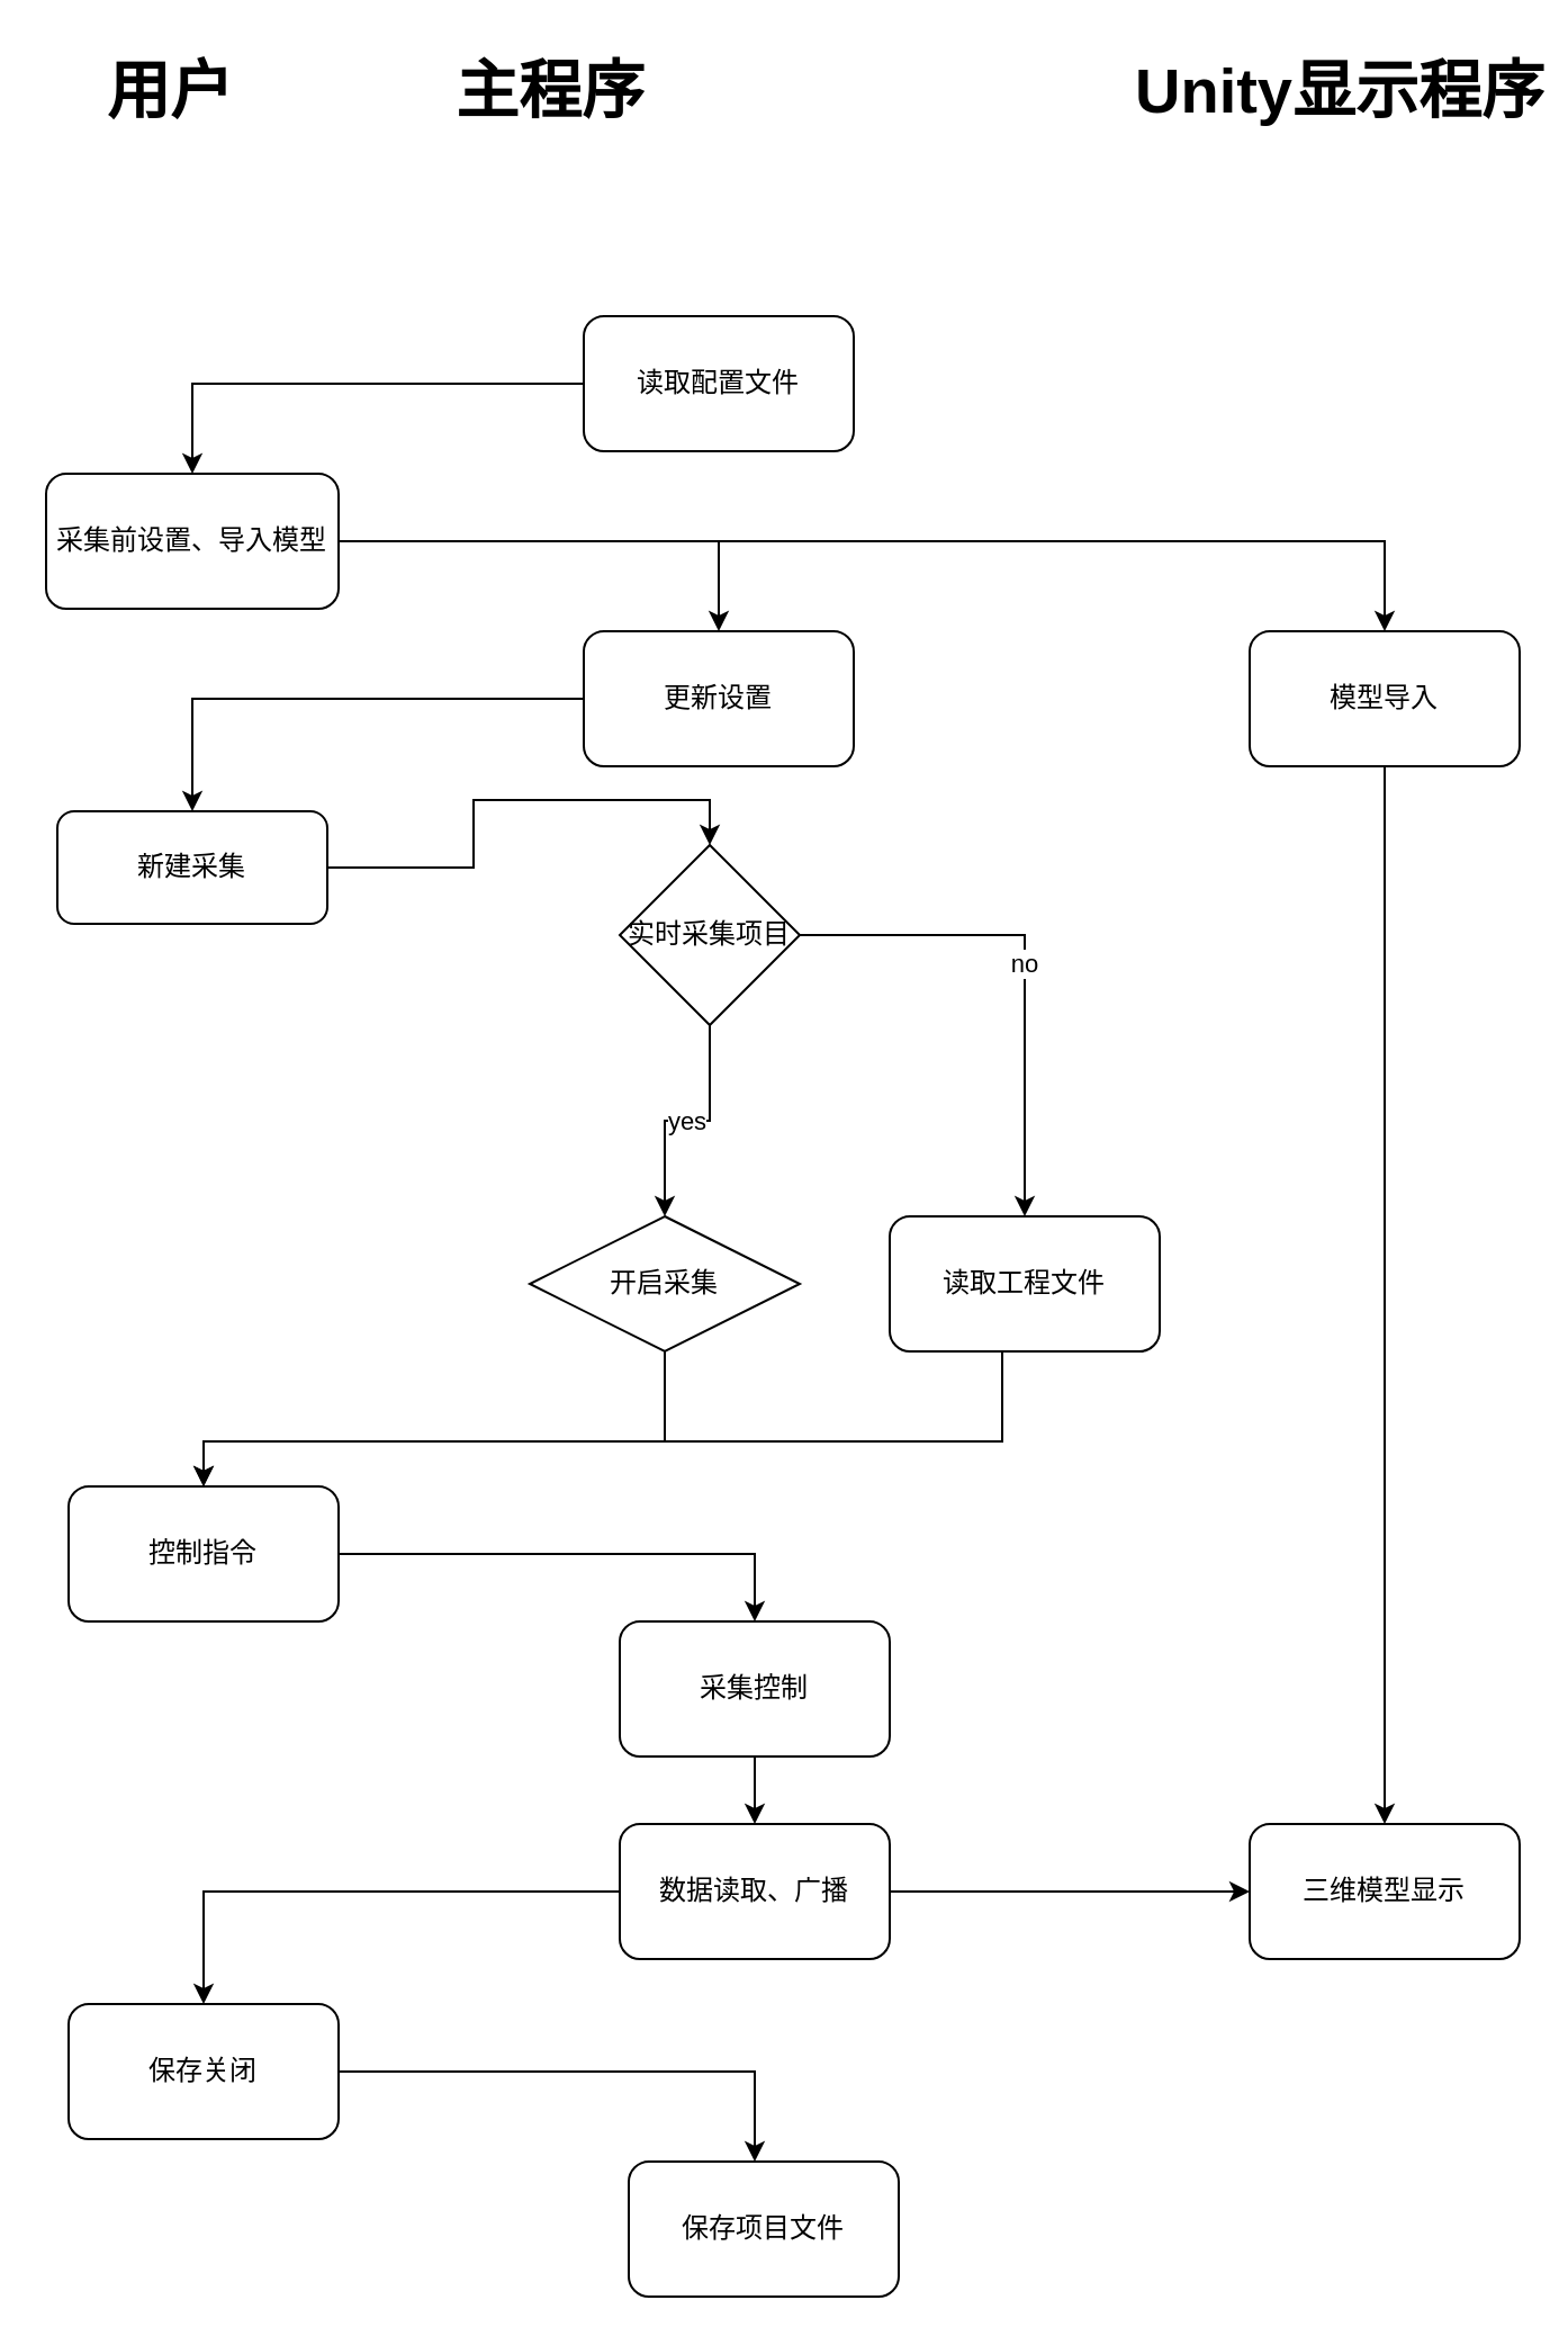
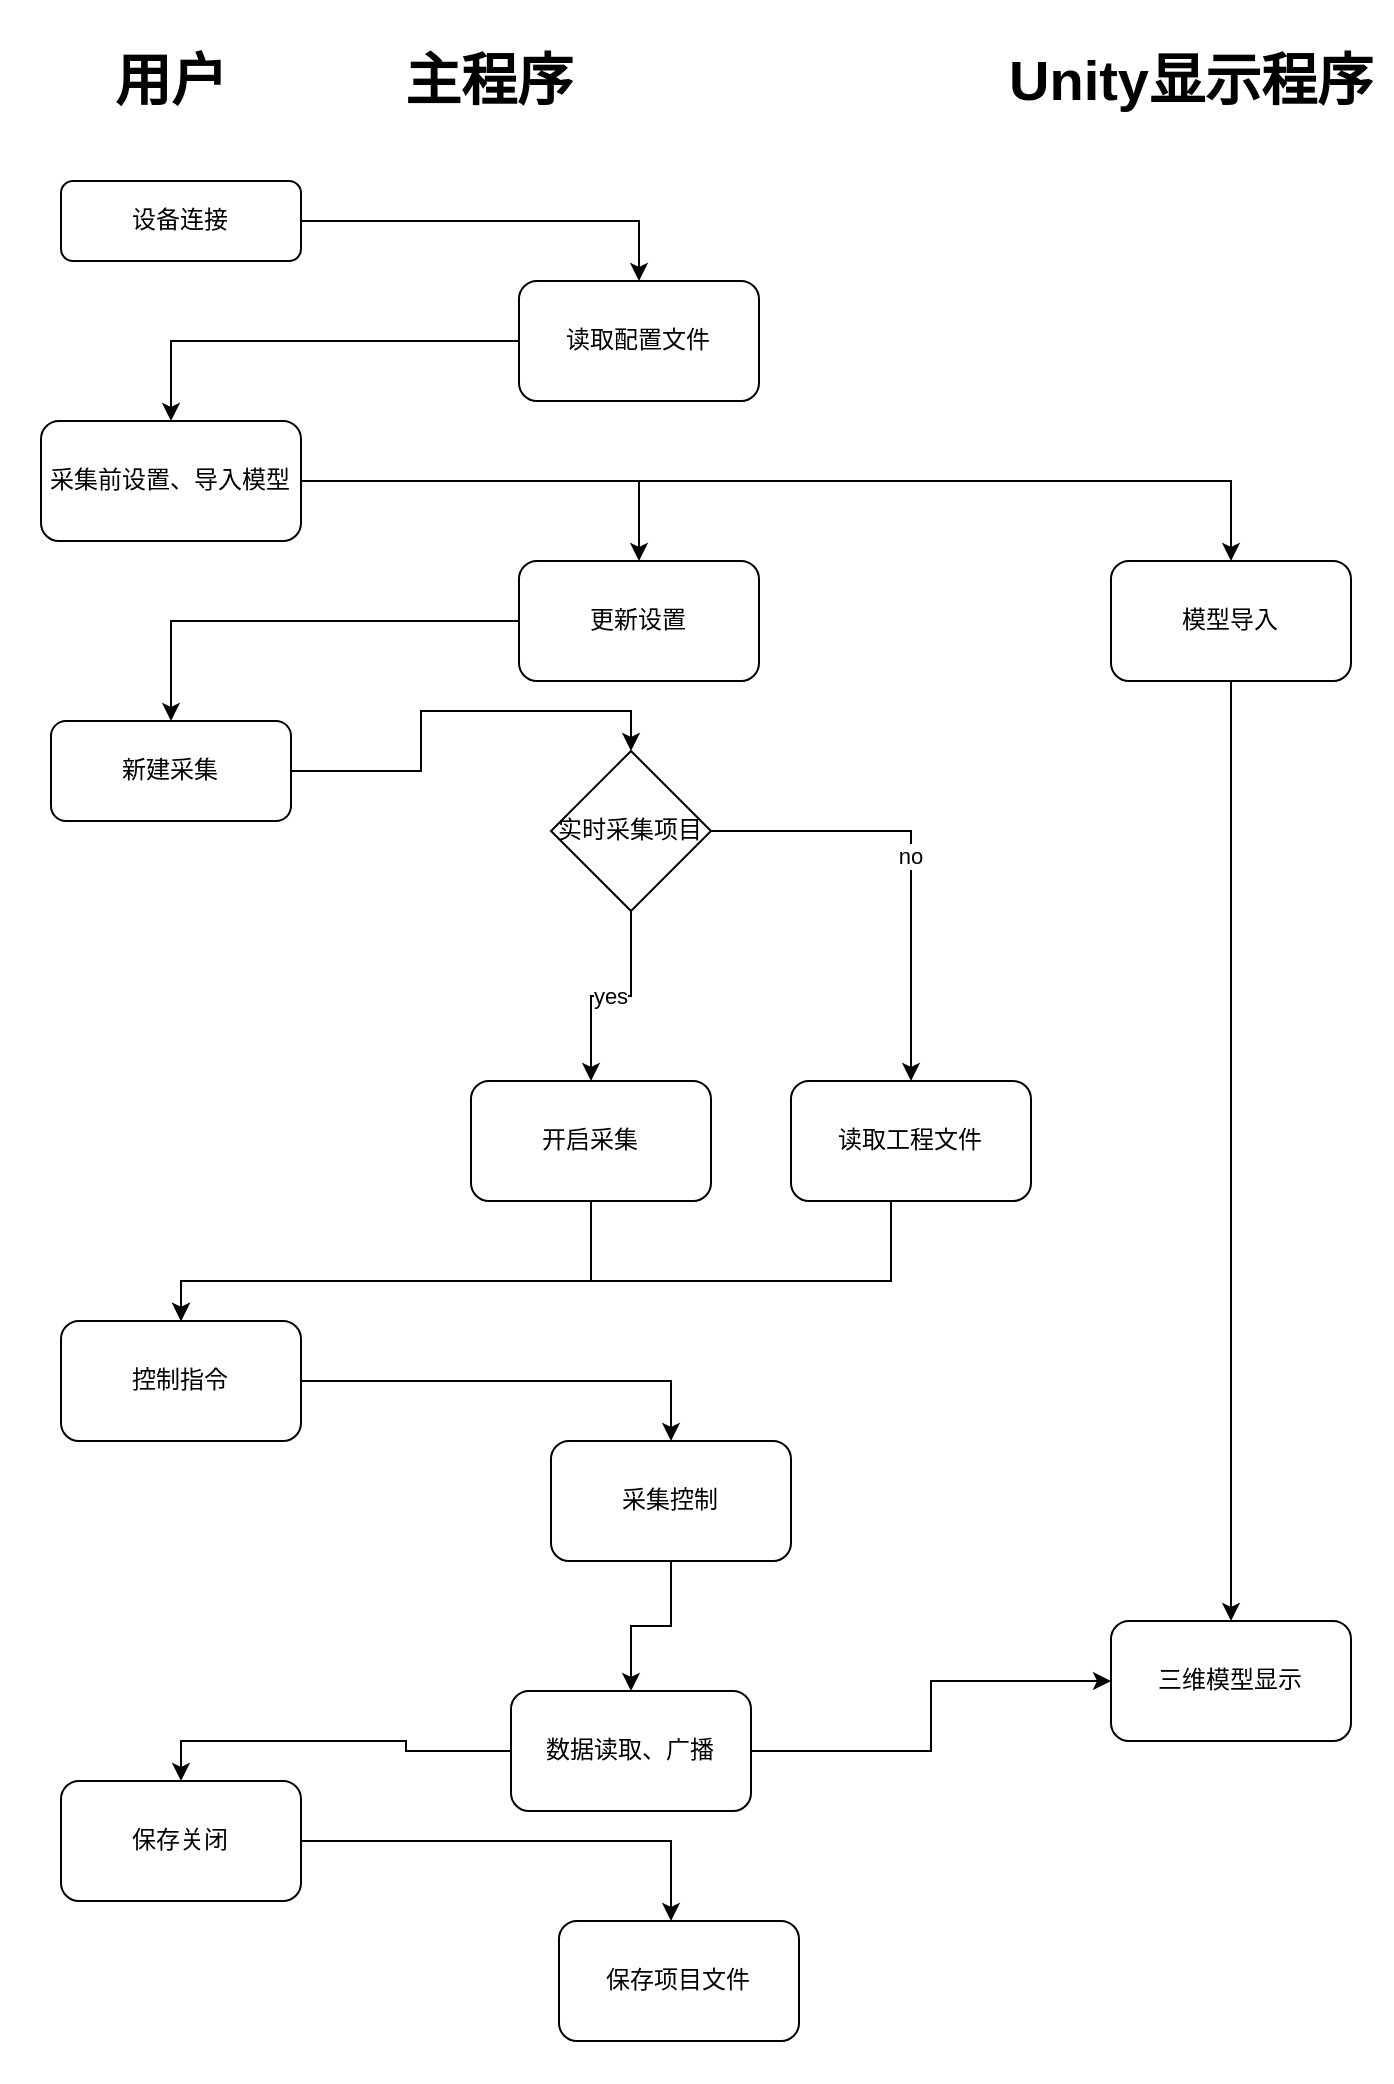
  <mxCell id="0" />
  <mxCell id="1" parent="0" />
+ <mxCell id="2" style="edgeStyle=orthogonalEdgeStyle;rounded=0;orthogonalLoop=1;jettySize=auto;html=1;entryX=0.5;entryY=0;entryDx=0;entryDy=0;" edge="1" parent="1" source="3" target="5"><mxGeometry relative="1" as="geometry"><mxPoint x="325" y="160" as="targetPoint" /></mxGeometry></mxCell>
+ <mxCell id="3" value="设备连接" style="rounded=1;whiteSpace=wrap;html=1;fontSize=12;glass=0;strokeWidth=1;shadow=0;" parent="1" vertex="1"><mxGeometry x="30" y="90" width="120" height="40" as="geometry" /></mxCell>
  <mxCell id="4" style="edgeStyle=orthogonalEdgeStyle;rounded=0;orthogonalLoop=1;jettySize=auto;html=1;entryX=0.5;entryY=0;entryDx=0;entryDy=0;" edge="1" parent="1" source="5" target="16"><mxGeometry relative="1" as="geometry" /></mxCell>
  <mxCell id="5" value="读取配置文件" style="rounded=1;whiteSpace=wrap;html=1;" vertex="1" parent="1"><mxGeometry x="259" y="140" width="120" height="60" as="geometry" /></mxCell>
  <mxCell id="6" value="no" style="edgeStyle=orthogonalEdgeStyle;rounded=0;orthogonalLoop=1;jettySize=auto;html=1;exitX=1;exitY=0.5;exitDx=0;exitDy=0;entryX=0.5;entryY=0;entryDx=0;entryDy=0;" edge="1" parent="1" source="8" target="10"><mxGeometry relative="1" as="geometry" /></mxCell>
  <mxCell id="7" value="yes" style="edgeStyle=orthogonalEdgeStyle;rounded=0;orthogonalLoop=1;jettySize=auto;html=1;exitX=0.5;exitY=1;exitDx=0;exitDy=0;entryX=0.5;entryY=0;entryDx=0;entryDy=0;" edge="1" parent="1" source="8" target="12"><mxGeometry relative="1" as="geometry"><mxPoint x="325" y="470" as="targetPoint" /></mxGeometry></mxCell>
  <mxCell id="8" value="实时采集项目" style="rhombus;whiteSpace=wrap;html=1;" vertex="1" parent="1"><mxGeometry x="275" y="375" width="80" height="80" as="geometry" /></mxCell>
  <mxCell id="9" style="edgeStyle=orthogonalEdgeStyle;rounded=0;orthogonalLoop=1;jettySize=auto;html=1;entryX=0.5;entryY=0;entryDx=0;entryDy=0;" edge="1" parent="1" source="10" target="24"><mxGeometry relative="1" as="geometry"><Array as="points"><mxPoint x="445" y="640" /><mxPoint x="90" y="640" /></Array></mxGeometry></mxCell>
  <mxCell id="10" value="读取工程文件" style="rounded=1;whiteSpace=wrap;html=1;" vertex="1" parent="1"><mxGeometry x="395" y="540" width="120" height="60" as="geometry" /></mxCell>
  <mxCell id="11" style="edgeStyle=orthogonalEdgeStyle;rounded=0;orthogonalLoop=1;jettySize=auto;html=1;entryX=0.5;entryY=0;entryDx=0;entryDy=0;" edge="1" parent="1" source="12" target="24"><mxGeometry relative="1" as="geometry"><mxPoint x="365" y="600" as="targetPoint" /><Array as="points"><mxPoint x="295" y="640" /><mxPoint x="90" y="640" /></Array></mxGeometry></mxCell>
- <mxCell id="12" value="开启采集" style="rhombus;whiteSpace=wrap;html=1;" vertex="1" parent="1"><mxGeometry x="235" y="540" width="120" height="60" as="geometry" /></mxCell>
+ <mxCell id="12" value="开启采集" style="rounded=1;whiteSpace=wrap;html=1;" vertex="1" parent="1"><mxGeometry x="235" y="540" width="120" height="60" as="geometry" /></mxCell>
  <mxCell id="13" style="edgeStyle=orthogonalEdgeStyle;rounded=0;orthogonalLoop=1;jettySize=auto;html=1;entryX=0.5;entryY=0;entryDx=0;entryDy=0;" edge="1" parent="1" source="14" target="8"><mxGeometry relative="1" as="geometry" /></mxCell>
  <mxCell id="14" value="新建采集" style="rounded=1;whiteSpace=wrap;html=1;" vertex="1" parent="1"><mxGeometry x="25" y="360" width="120" height="50" as="geometry" /></mxCell>
  <mxCell id="15" style="edgeStyle=orthogonalEdgeStyle;rounded=0;orthogonalLoop=1;jettySize=auto;html=1;exitX=1;exitY=0.5;exitDx=0;exitDy=0;entryX=0.5;entryY=0;entryDx=0;entryDy=0;" edge="1" parent="1" source="16" target="18"><mxGeometry relative="1" as="geometry" /></mxCell>
  <mxCell id="16" value="采集前设置、导入模型" style="rounded=1;whiteSpace=wrap;html=1;" vertex="1" parent="1"><mxGeometry x="20" y="210" width="130" height="60" as="geometry" /></mxCell>
  <mxCell id="17" style="edgeStyle=orthogonalEdgeStyle;rounded=0;orthogonalLoop=1;jettySize=auto;html=1;entryX=0.5;entryY=0;entryDx=0;entryDy=0;" edge="1" parent="1" source="18" target="14"><mxGeometry relative="1" as="geometry" /></mxCell>
  <mxCell id="18" value="更新设置" style="rounded=1;whiteSpace=wrap;html=1;" vertex="1" parent="1"><mxGeometry x="259" y="280" width="120" height="60" as="geometry" /></mxCell>
  <mxCell id="19" value="三维模型显示" style="rounded=1;whiteSpace=wrap;html=1;" vertex="1" parent="1"><mxGeometry x="555" y="810" width="120" height="60" as="geometry" /></mxCell>
  <mxCell id="20" style="edgeStyle=orthogonalEdgeStyle;rounded=0;orthogonalLoop=1;jettySize=auto;html=1;entryX=0.5;entryY=0;entryDx=0;entryDy=0;" edge="1" parent="1" source="21" target="19"><mxGeometry relative="1" as="geometry" /></mxCell>
  <mxCell id="21" value="模型导入" style="rounded=1;whiteSpace=wrap;html=1;" vertex="1" parent="1"><mxGeometry x="555" y="280" width="120" height="60" as="geometry" /></mxCell>
  <mxCell id="22" value="" style="endArrow=classic;html=1;rounded=0;entryX=0.5;entryY=0;entryDx=0;entryDy=0;" edge="1" parent="1" target="21"><mxGeometry width="50" height="50" relative="1" as="geometry"><mxPoint x="155" y="240" as="sourcePoint" /><mxPoint x="515" y="200" as="targetPoint" /><Array as="points"><mxPoint x="615" y="240" /></Array></mxGeometry></mxCell>
  <mxCell id="23" value="" style="edgeStyle=orthogonalEdgeStyle;rounded=0;orthogonalLoop=1;jettySize=auto;html=1;entryX=0.5;entryY=0;entryDx=0;entryDy=0;" edge="1" parent="1" source="24" target="26"><mxGeometry relative="1" as="geometry"><Array as="points"><mxPoint x="335" y="690" /></Array></mxGeometry></mxCell>
  <mxCell id="24" value="控制指令" style="rounded=1;whiteSpace=wrap;html=1;" vertex="1" parent="1"><mxGeometry x="30" y="660" width="120" height="60" as="geometry" /></mxCell>
  <mxCell id="25" style="edgeStyle=orthogonalEdgeStyle;rounded=0;orthogonalLoop=1;jettySize=auto;html=1;entryX=0.5;entryY=0;entryDx=0;entryDy=0;" edge="1" parent="1" source="26" target="29"><mxGeometry relative="1" as="geometry" /></mxCell>
  <mxCell id="26" value="采集控制" style="rounded=1;whiteSpace=wrap;html=1;" vertex="1" parent="1"><mxGeometry x="275" y="720" width="120" height="60" as="geometry" /></mxCell>
  <mxCell id="27" style="edgeStyle=orthogonalEdgeStyle;rounded=0;orthogonalLoop=1;jettySize=auto;html=1;entryX=0;entryY=0.5;entryDx=0;entryDy=0;" edge="1" parent="1" source="29" target="19"><mxGeometry relative="1" as="geometry" /></mxCell>
  <mxCell id="28" style="edgeStyle=orthogonalEdgeStyle;rounded=0;orthogonalLoop=1;jettySize=auto;html=1;entryX=0.5;entryY=0;entryDx=0;entryDy=0;" edge="1" parent="1" source="29" target="31"><mxGeometry relative="1" as="geometry" /></mxCell>
- <mxCell id="29" value="数据读取、广播" style="rounded=1;whiteSpace=wrap;html=1;" vertex="1" parent="1"><mxGeometry x="275" y="810" width="120" height="60" as="geometry" /></mxCell>
+ <mxCell id="29" value="数据读取、广播" style="rounded=1;whiteSpace=wrap;html=1;" vertex="1" parent="1"><mxGeometry x="255" y="845" width="120" height="60" as="geometry" /></mxCell>
  <mxCell id="30" value="" style="edgeStyle=orthogonalEdgeStyle;rounded=0;orthogonalLoop=1;jettySize=auto;html=1;" edge="1" parent="1" source="31" target="32"><mxGeometry relative="1" as="geometry"><Array as="points"><mxPoint x="335" y="920" /></Array></mxGeometry></mxCell>
  <mxCell id="31" value="保存关闭" style="rounded=1;whiteSpace=wrap;html=1;" vertex="1" parent="1"><mxGeometry x="30" y="890" width="120" height="60" as="geometry" /></mxCell>
  <mxCell id="32" value="保存项目文件" style="rounded=1;whiteSpace=wrap;html=1;" vertex="1" parent="1"><mxGeometry x="279" y="960" width="120" height="60" as="geometry" /></mxCell>
- <mxCell id="33" value="用户" style="text;strokeColor=none;fillColor=none;html=1;fontSize=28;fontStyle=1;verticalAlign=middle;align=center;" vertex="1" parent="1"><mxGeometry x="25" y="20" width="100" height="40" as="geometry" /></mxCell>
+ <mxCell id="33" value="用户" style="text;strokeColor=none;fillColor=none;html=1;fontSize=28;fontStyle=1;verticalAlign=middle;align=center;" vertex="1" parent="1"><mxGeometry x="35" y="20" width="100" height="40" as="geometry" /></mxCell>
  <mxCell id="34" value="主程序" style="text;strokeColor=none;fillColor=none;html=1;fontSize=28;fontStyle=1;verticalAlign=middle;align=center;" vertex="1" parent="1"><mxGeometry x="194" y="20" width="100" height="40" as="geometry" /></mxCell>
  <mxCell id="35" value="Unity显示程序" style="text;strokeColor=none;fillColor=none;html=1;fontSize=28;fontStyle=1;verticalAlign=middle;align=center;" vertex="1" parent="1"><mxGeometry x="545" y="20" width="100" height="40" as="geometry" /></mxCell>
